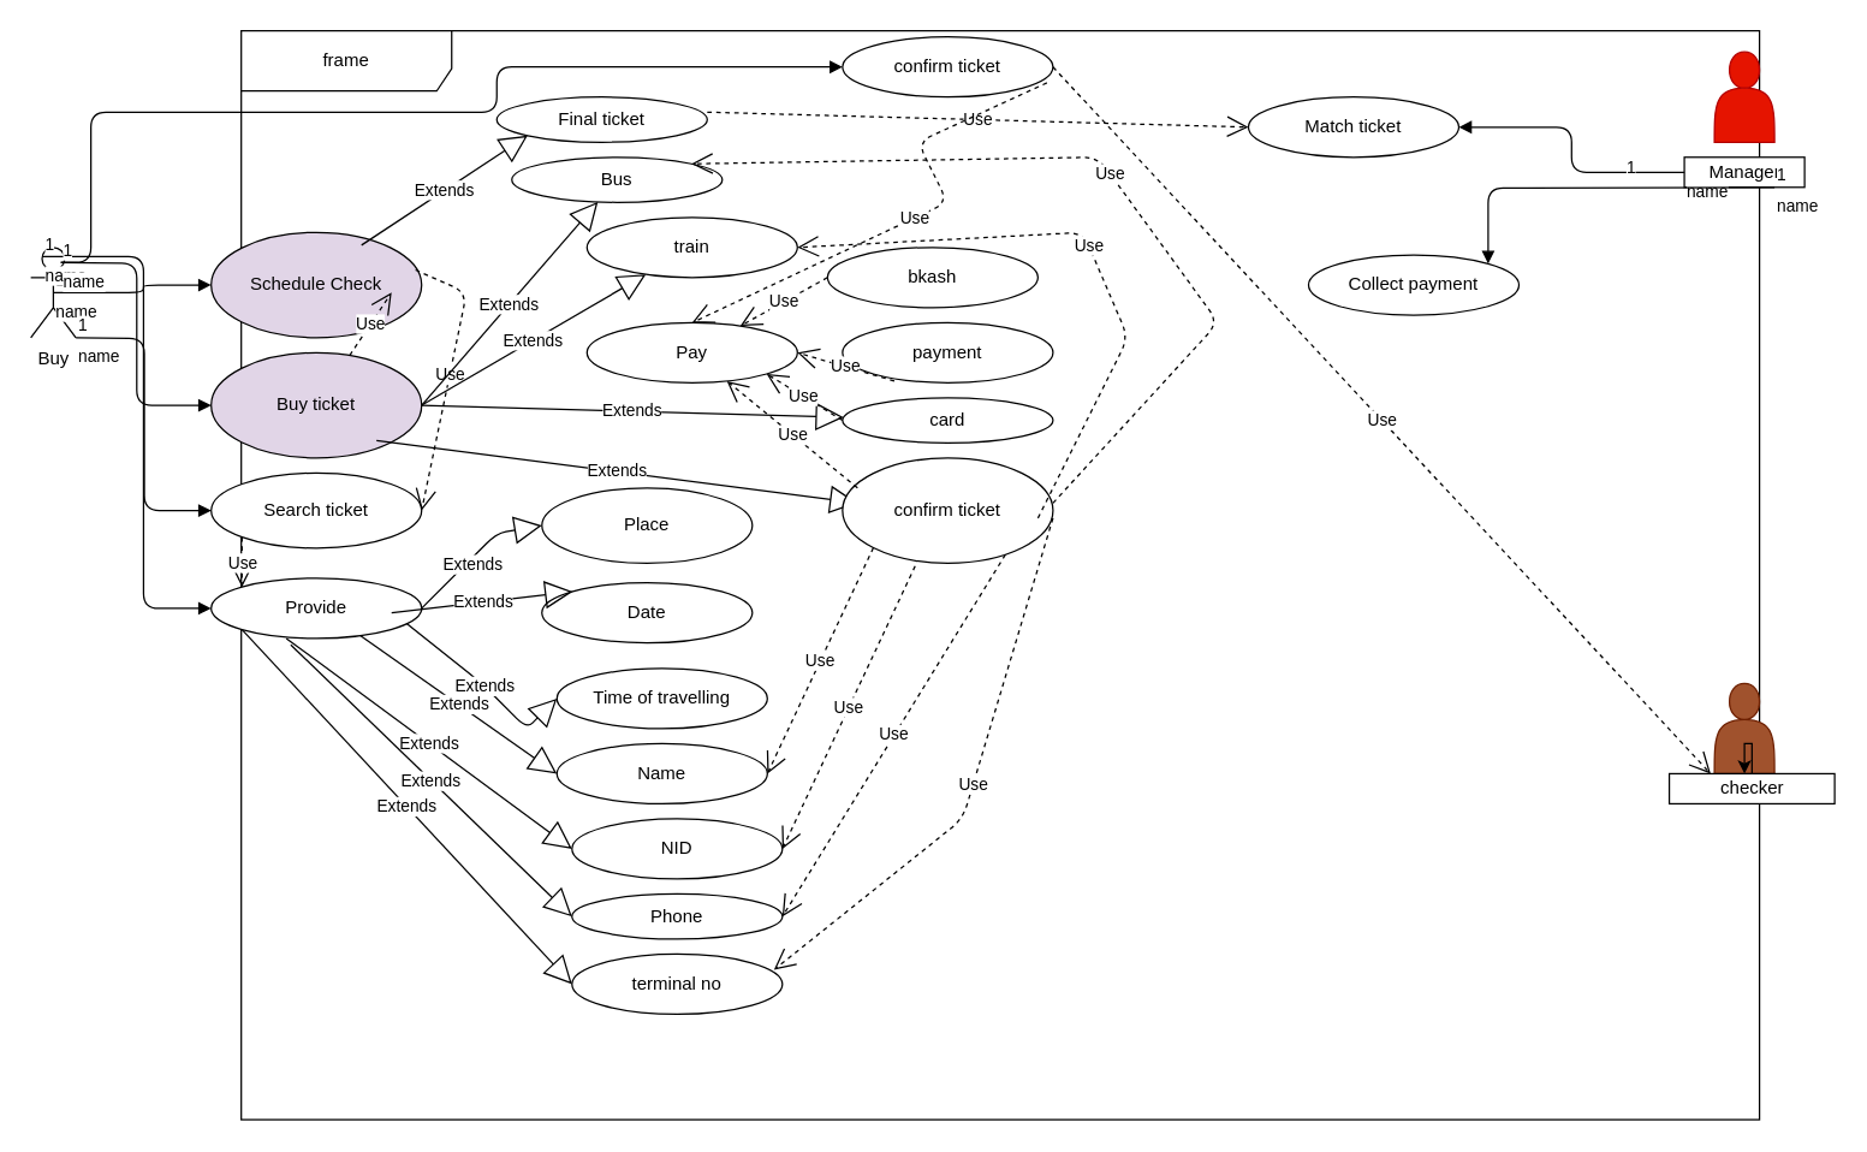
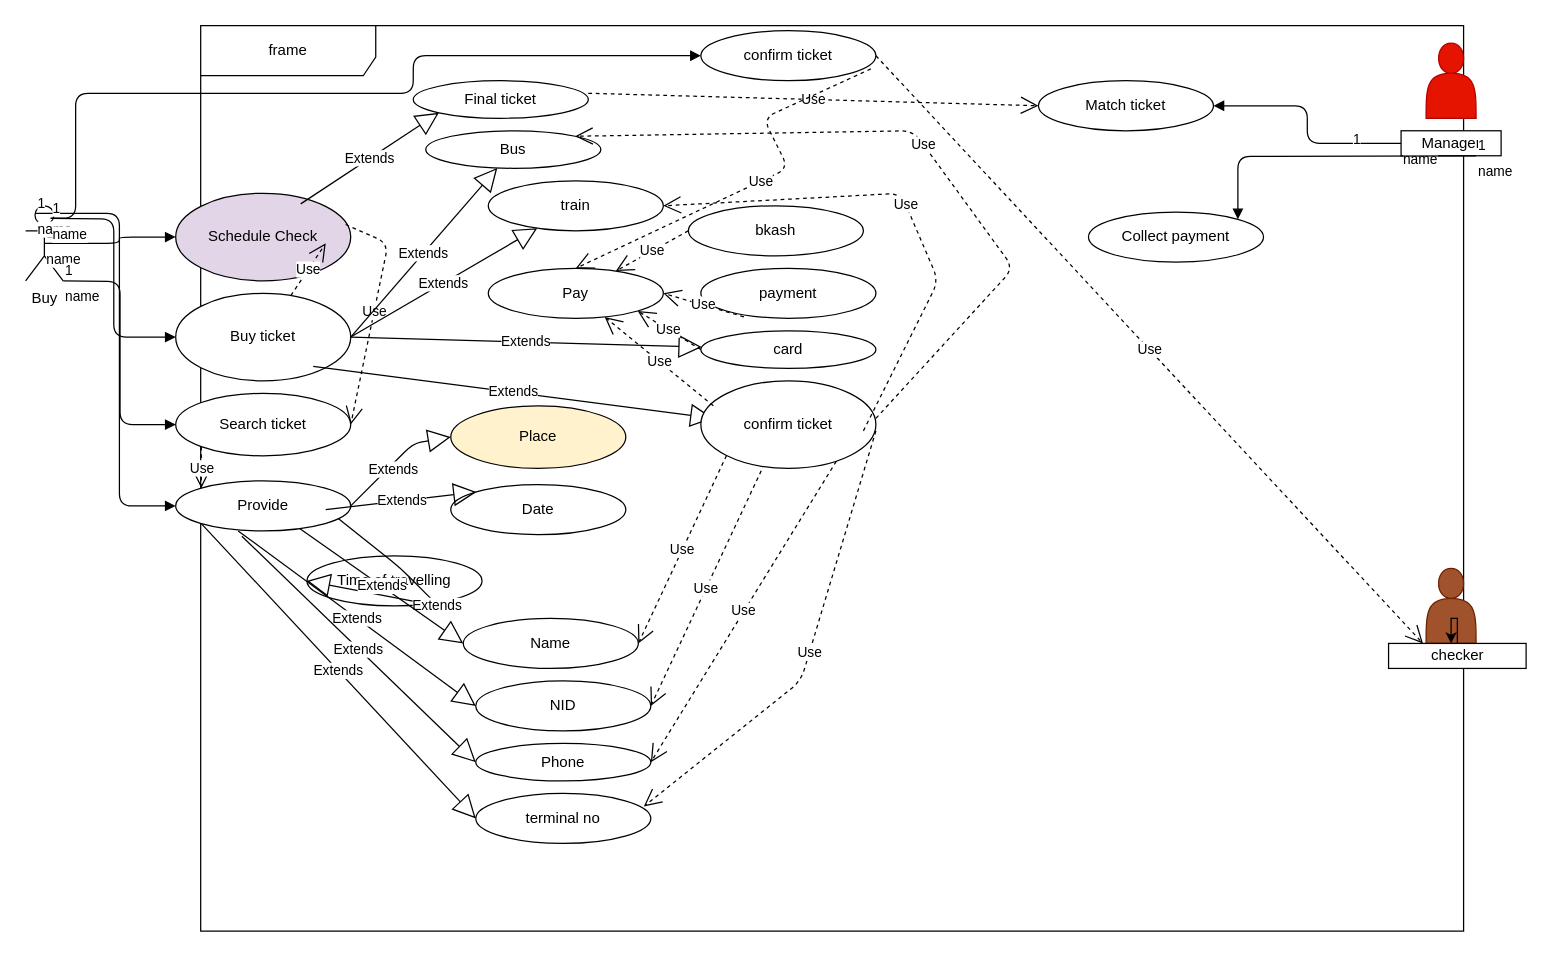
  <mxCell id="0" />
  <mxCell id="1" parent="0" />
  <mxCell id="2" value="Buy" style="shape=umlActor;verticalLabelPosition=bottom;verticalAlign=top;html=1;outlineConnect=0;" vertex="1" parent="1"><mxGeometry x="20" y="164" width="30" height="60" as="geometry" /></mxCell>
  <mxCell id="3" value="frame" style="shape=umlFrame;whiteSpace=wrap;html=1;width=140;height=40;" vertex="1" parent="1"><mxGeometry x="160" y="20" width="1010" height="724" as="geometry" /></mxCell>
  <mxCell id="4" value="Schedule Check" style="ellipse;whiteSpace=wrap;html=1;fillColor=#e1d5e7;" vertex="1" parent="1"><mxGeometry x="140" y="154" width="140" height="70" as="geometry" /></mxCell>
  <mxCell id="5" value="name" style="endArrow=block;endFill=1;html=1;edgeStyle=orthogonalEdgeStyle;align=left;verticalAlign=top;exitX=0.5;exitY=0.5;exitDx=0;exitDy=0;exitPerimeter=0;entryX=0;entryY=0.5;entryDx=0;entryDy=0;" edge="1" parent="1" source="2" target="4"><mxGeometry x="-1" relative="1" as="geometry"><mxPoint x="370" y="364" as="sourcePoint" /><mxPoint x="530" y="364" as="targetPoint" /></mxGeometry></mxCell>
  <mxCell id="6" value="1" style="edgeLabel;resizable=0;html=1;align=left;verticalAlign=bottom;" connectable="0" vertex="1" parent="5"><mxGeometry x="-1" relative="1" as="geometry" /></mxCell>
  <mxCell id="7" value="name" style="endArrow=block;endFill=1;html=1;edgeStyle=orthogonalEdgeStyle;align=left;verticalAlign=top;entryX=0;entryY=0.5;entryDx=0;entryDy=0;" edge="1" parent="1" target="9"><mxGeometry x="-1" relative="1" as="geometry"><mxPoint x="40" y="174" as="sourcePoint" /><mxPoint x="200" y="174" as="targetPoint" /></mxGeometry></mxCell>
  <mxCell id="8" value="1" style="edgeLabel;resizable=0;html=1;align=left;verticalAlign=bottom;" connectable="0" vertex="1" parent="7"><mxGeometry x="-1" relative="1" as="geometry" /></mxCell>
- <mxCell id="9" value="Buy ticket" style="ellipse;whiteSpace=wrap;html=1;fillColor=#e1d5e7;" vertex="1" parent="1"><mxGeometry x="140" y="234" width="140" height="70" as="geometry" /></mxCell>
+ <mxCell id="9" value="Buy ticket" style="ellipse;whiteSpace=wrap;html=1;" vertex="1" parent="1"><mxGeometry x="140" y="234" width="140" height="70" as="geometry" /></mxCell>
  <mxCell id="10" value="Search ticket" style="ellipse;whiteSpace=wrap;html=1;" vertex="1" parent="1"><mxGeometry x="140" y="314" width="140" height="50" as="geometry" /></mxCell>
  <mxCell id="11" value="name" style="endArrow=block;endFill=1;html=1;edgeStyle=orthogonalEdgeStyle;align=left;verticalAlign=top;entryX=0;entryY=0.5;entryDx=0;entryDy=0;" edge="1" parent="1" target="10"><mxGeometry x="-1" relative="1" as="geometry"><mxPoint x="50" y="224" as="sourcePoint" /><mxPoint x="210" y="224" as="targetPoint" /></mxGeometry></mxCell>
  <mxCell id="12" value="1" style="edgeLabel;resizable=0;html=1;align=left;verticalAlign=bottom;" connectable="0" vertex="1" parent="11"><mxGeometry x="-1" relative="1" as="geometry" /></mxCell>
  <mxCell id="13" value="Use" style="endArrow=open;endSize=12;dashed=1;html=1;" edge="1" parent="1" source="9"><mxGeometry width="160" relative="1" as="geometry"><mxPoint x="370" y="364" as="sourcePoint" /><mxPoint x="260" y="194" as="targetPoint" /></mxGeometry></mxCell>
  <mxCell id="14" value="Use" style="endArrow=open;endSize=12;dashed=1;html=1;exitX=0.971;exitY=0.357;exitDx=0;exitDy=0;exitPerimeter=0;entryX=1;entryY=0.5;entryDx=0;entryDy=0;" edge="1" parent="1" source="4" target="10"><mxGeometry width="160" relative="1" as="geometry"><mxPoint x="370" y="364" as="sourcePoint" /><mxPoint x="530" y="364" as="targetPoint" /><Array as="points"><mxPoint x="310" y="194" /></Array></mxGeometry></mxCell>
  <mxCell id="15" value="bkash" style="ellipse;whiteSpace=wrap;html=1;" vertex="1" parent="1"><mxGeometry x="550" y="164" width="140" height="40" as="geometry" /></mxCell>
  <mxCell id="16" value="Pay" style="ellipse;whiteSpace=wrap;html=1;" vertex="1" parent="1"><mxGeometry x="390" y="214" width="140" height="40" as="geometry" /></mxCell>
  <mxCell id="17" value="Provide" style="ellipse;whiteSpace=wrap;html=1;" vertex="1" parent="1"><mxGeometry x="140" y="384" width="140" height="40" as="geometry" /></mxCell>
  <mxCell id="18" value="Extends" style="endArrow=block;endSize=16;endFill=0;html=1;exitX=1;exitY=0.5;exitDx=0;exitDy=0;" edge="1" parent="1" source="9" target="19"><mxGeometry width="160" relative="1" as="geometry"><mxPoint x="370" y="364" as="sourcePoint" /><mxPoint x="410" y="274" as="targetPoint" /></mxGeometry></mxCell>
  <mxCell id="19" value="Bus" style="ellipse;whiteSpace=wrap;html=1;" vertex="1" parent="1"><mxGeometry x="340" y="104" width="140" height="30" as="geometry" /></mxCell>
  <mxCell id="20" value="Extends" style="endArrow=block;endSize=16;endFill=0;html=1;exitX=1;exitY=0.5;exitDx=0;exitDy=0;" edge="1" parent="1" source="9" target="21"><mxGeometry width="160" relative="1" as="geometry"><mxPoint x="370" y="364" as="sourcePoint" /><mxPoint x="410" y="294" as="targetPoint" /></mxGeometry></mxCell>
  <mxCell id="21" value="train" style="ellipse;whiteSpace=wrap;html=1;" vertex="1" parent="1"><mxGeometry x="390" y="144" width="140" height="40" as="geometry" /></mxCell>
  <mxCell id="22" value="name" style="endArrow=block;endFill=1;html=1;edgeStyle=orthogonalEdgeStyle;align=left;verticalAlign=top;exitX=0.25;exitY=0.1;exitDx=0;exitDy=0;exitPerimeter=0;entryX=0;entryY=0.5;entryDx=0;entryDy=0;" edge="1" parent="1" source="2" target="17"><mxGeometry x="-1" relative="1" as="geometry"><mxPoint x="370" y="364" as="sourcePoint" /><mxPoint x="530" y="364" as="targetPoint" /></mxGeometry></mxCell>
  <mxCell id="23" value="1" style="edgeLabel;resizable=0;html=1;align=left;verticalAlign=bottom;" connectable="0" vertex="1" parent="22"><mxGeometry x="-1" relative="1" as="geometry" /></mxCell>
- <mxCell id="24" value="Place" style="ellipse;whiteSpace=wrap;html=1;" vertex="1" parent="1"><mxGeometry x="360" y="324" width="140" height="50" as="geometry" /></mxCell>
+ <mxCell id="24" value="Place" style="ellipse;whiteSpace=wrap;html=1;fillColor=#fff2cc;" vertex="1" parent="1"><mxGeometry x="360" y="324" width="140" height="50" as="geometry" /></mxCell>
  <mxCell id="25" value="Date" style="ellipse;whiteSpace=wrap;html=1;" vertex="1" parent="1"><mxGeometry x="360" y="387" width="140" height="40" as="geometry" /></mxCell>
- <mxCell id="26" value="Time of travelling" style="ellipse;whiteSpace=wrap;html=1;" vertex="1" parent="1"><mxGeometry x="370" y="444" width="140" height="40" as="geometry" /></mxCell>
+ <mxCell id="26" value="Time of travelling" style="ellipse;whiteSpace=wrap;html=1;" vertex="1" parent="1"><mxGeometry x="245" y="444" width="140" height="40" as="geometry" /></mxCell>
  <mxCell id="27" value="Use" style="endArrow=open;endSize=12;dashed=1;html=1;entryX=0;entryY=0;entryDx=0;entryDy=0;exitX=0;exitY=1;exitDx=0;exitDy=0;" edge="1" parent="1" source="10" target="17"><mxGeometry width="160" relative="1" as="geometry"><mxPoint x="370" y="364" as="sourcePoint" /><mxPoint x="530" y="364" as="targetPoint" /></mxGeometry></mxCell>
  <mxCell id="28" value="Extends" style="endArrow=block;endSize=16;endFill=0;html=1;entryX=0;entryY=0.5;entryDx=0;entryDy=0;" edge="1" parent="1" target="26"><mxGeometry width="160" relative="1" as="geometry"><mxPoint x="270" y="414" as="sourcePoint" /><mxPoint x="530" y="364" as="targetPoint" /><Array as="points"><mxPoint x="320" y="454" /><mxPoint x="350" y="484" /></Array></mxGeometry></mxCell>
  <mxCell id="29" value="Extends" style="endArrow=block;endSize=16;endFill=0;html=1;entryX=0;entryY=0;entryDx=0;entryDy=0;" edge="1" parent="1" target="25"><mxGeometry width="160" relative="1" as="geometry"><mxPoint x="260" y="407" as="sourcePoint" /><mxPoint x="420" y="407" as="targetPoint" /></mxGeometry></mxCell>
  <mxCell id="30" value="Extends" style="endArrow=block;endSize=16;endFill=0;html=1;exitX=1;exitY=0.5;exitDx=0;exitDy=0;entryX=0;entryY=0.5;entryDx=0;entryDy=0;" edge="1" parent="1" source="17" target="24"><mxGeometry x="-0.137" y="-4" width="160" relative="1" as="geometry"><mxPoint x="370" y="364" as="sourcePoint" /><mxPoint x="530" y="364" as="targetPoint" /><Array as="points"><mxPoint x="330" y="354" /></Array><mxPoint y="-1" as="offset" /></mxGeometry></mxCell>
  <mxCell id="31" value="Extends" style="endArrow=block;endSize=16;endFill=0;html=1;exitX=1;exitY=0.5;exitDx=0;exitDy=0;" edge="1" parent="1" source="9" target="33"><mxGeometry width="160" relative="1" as="geometry"><mxPoint x="370" y="364" as="sourcePoint" /><mxPoint x="530" y="364" as="targetPoint" /></mxGeometry></mxCell>
  <mxCell id="32" value="payment" style="ellipse;whiteSpace=wrap;html=1;" vertex="1" parent="1"><mxGeometry x="560" y="214" width="140" height="40" as="geometry" /></mxCell>
  <mxCell id="33" value="card" style="ellipse;whiteSpace=wrap;html=1;" vertex="1" parent="1"><mxGeometry x="560" y="264" width="140" height="30" as="geometry" /></mxCell>
  <mxCell id="34" value="Use" style="endArrow=open;endSize=12;dashed=1;html=1;exitX=0;exitY=0.5;exitDx=0;exitDy=0;" edge="1" parent="1" source="15" target="16"><mxGeometry width="160" relative="1" as="geometry"><mxPoint x="370" y="364" as="sourcePoint" /><mxPoint x="530" y="364" as="targetPoint" /></mxGeometry></mxCell>
  <mxCell id="35" value="Use" style="endArrow=open;endSize=12;dashed=1;html=1;exitX=0.246;exitY=0.971;exitDx=0;exitDy=0;exitPerimeter=0;entryX=1;entryY=0.5;entryDx=0;entryDy=0;" edge="1" parent="1" source="32" target="16"><mxGeometry width="160" relative="1" as="geometry"><mxPoint x="370" y="364" as="sourcePoint" /><mxPoint x="530" y="364" as="targetPoint" /></mxGeometry></mxCell>
  <mxCell id="36" value="Use" style="endArrow=open;endSize=12;dashed=1;html=1;entryX=1;entryY=1;entryDx=0;entryDy=0;exitX=0;exitY=0.5;exitDx=0;exitDy=0;" edge="1" parent="1" source="33" target="16"><mxGeometry width="160" relative="1" as="geometry"><mxPoint x="370" y="364" as="sourcePoint" /><mxPoint x="530" y="364" as="targetPoint" /></mxGeometry></mxCell>
  <mxCell id="37" value="Name" style="ellipse;whiteSpace=wrap;html=1;" vertex="1" parent="1"><mxGeometry x="370" y="494" width="140" height="40" as="geometry" /></mxCell>
  <mxCell id="38" value="NID" style="ellipse;whiteSpace=wrap;html=1;" vertex="1" parent="1"><mxGeometry x="380" y="544" width="140" height="40" as="geometry" /></mxCell>
  <mxCell id="39" value="Phone" style="ellipse;whiteSpace=wrap;html=1;" vertex="1" parent="1"><mxGeometry x="380" y="594" width="140" height="30" as="geometry" /></mxCell>
  <mxCell id="40" value="terminal no" style="ellipse;whiteSpace=wrap;html=1;" vertex="1" parent="1"><mxGeometry x="380" y="634" width="140" height="40" as="geometry" /></mxCell>
  <mxCell id="41" value="Extends" style="endArrow=block;endSize=16;endFill=0;html=1;exitX=0.708;exitY=0.952;exitDx=0;exitDy=0;exitPerimeter=0;entryX=0;entryY=0.5;entryDx=0;entryDy=0;" edge="1" parent="1" source="17" target="37"><mxGeometry width="160" relative="1" as="geometry"><mxPoint x="370" y="524" as="sourcePoint" /><mxPoint x="530" y="524" as="targetPoint" /></mxGeometry></mxCell>
  <mxCell id="42" value="Extends" style="endArrow=block;endSize=16;endFill=0;html=1;entryX=0;entryY=0.5;entryDx=0;entryDy=0;" edge="1" parent="1" target="38"><mxGeometry width="160" relative="1" as="geometry"><mxPoint x="190" y="424" as="sourcePoint" /><mxPoint x="350" y="424" as="targetPoint" /></mxGeometry></mxCell>
  <mxCell id="43" value="Extends" style="endArrow=block;endSize=16;endFill=0;html=1;exitX=0.378;exitY=1.106;exitDx=0;exitDy=0;exitPerimeter=0;entryX=0;entryY=0.5;entryDx=0;entryDy=0;" edge="1" parent="1" source="17" target="39"><mxGeometry width="160" relative="1" as="geometry"><mxPoint x="370" y="524" as="sourcePoint" /><mxPoint x="530" y="524" as="targetPoint" /></mxGeometry></mxCell>
  <mxCell id="44" value="Extends" style="endArrow=block;endSize=16;endFill=0;html=1;entryX=0;entryY=0.5;entryDx=0;entryDy=0;exitX=0;exitY=1;exitDx=0;exitDy=0;" edge="1" parent="1" source="17" target="40"><mxGeometry width="160" relative="1" as="geometry"><mxPoint x="190" y="434" as="sourcePoint" /><mxPoint x="530" y="524" as="targetPoint" /></mxGeometry></mxCell>
  <mxCell id="45" value="Extends" style="endArrow=block;endSize=16;endFill=0;html=1;" edge="1" parent="1"><mxGeometry width="160" relative="1" as="geometry"><mxPoint x="250" y="292.46" as="sourcePoint" /><mxPoint x="570" y="334" as="targetPoint" /></mxGeometry></mxCell>
  <mxCell id="46" value="confirm ticket" style="ellipse;whiteSpace=wrap;html=1;" vertex="1" parent="1"><mxGeometry x="560" y="304" width="140" height="70" as="geometry" /></mxCell>
  <mxCell id="47" value="Use" style="endArrow=open;endSize=12;dashed=1;html=1;exitX=0;exitY=1;exitDx=0;exitDy=0;entryX=1;entryY=0.5;entryDx=0;entryDy=0;" edge="1" parent="1" source="46" target="37"><mxGeometry width="160" relative="1" as="geometry"><mxPoint x="270" y="394" as="sourcePoint" /><mxPoint x="430" y="394" as="targetPoint" /></mxGeometry></mxCell>
  <mxCell id="48" value="Use" style="endArrow=open;endSize=12;dashed=1;html=1;exitX=0.345;exitY=1.027;exitDx=0;exitDy=0;exitPerimeter=0;entryX=1;entryY=0.5;entryDx=0;entryDy=0;" edge="1" parent="1" source="46" target="38"><mxGeometry width="160" relative="1" as="geometry"><mxPoint x="270" y="394" as="sourcePoint" /><mxPoint x="430" y="394" as="targetPoint" /></mxGeometry></mxCell>
  <mxCell id="49" value="Use" style="endArrow=open;endSize=12;dashed=1;html=1;exitX=0.774;exitY=0.918;exitDx=0;exitDy=0;exitPerimeter=0;entryX=1;entryY=0.5;entryDx=0;entryDy=0;" edge="1" parent="1" source="46" target="39"><mxGeometry width="160" relative="1" as="geometry"><mxPoint x="270" y="394" as="sourcePoint" /><mxPoint x="430" y="394" as="targetPoint" /></mxGeometry></mxCell>
  <mxCell id="50" value="Use" style="endArrow=open;endSize=12;dashed=1;html=1;entryX=0.96;entryY=0.26;entryDx=0;entryDy=0;entryPerimeter=0;" edge="1" parent="1" target="40"><mxGeometry width="160" relative="1" as="geometry"><mxPoint x="700" y="344" as="sourcePoint" /><mxPoint x="860" y="344" as="targetPoint" /><Array as="points"><mxPoint x="640" y="544" /></Array></mxGeometry></mxCell>
  <mxCell id="51" value="Use" style="endArrow=open;endSize=12;dashed=1;html=1;entryX=1;entryY=0;entryDx=0;entryDy=0;" edge="1" parent="1" target="19"><mxGeometry width="160" relative="1" as="geometry"><mxPoint x="700" y="334" as="sourcePoint" /><mxPoint x="860" y="334" as="targetPoint" /><Array as="points"><mxPoint x="810" y="214" /><mxPoint x="730" y="104" /></Array></mxGeometry></mxCell>
  <mxCell id="52" value="Use" style="endArrow=open;endSize=12;dashed=1;html=1;entryX=1;entryY=0.5;entryDx=0;entryDy=0;" edge="1" parent="1" target="21"><mxGeometry width="160" relative="1" as="geometry"><mxPoint x="690" y="344" as="sourcePoint" /><mxPoint x="850" y="344" as="targetPoint" /><Array as="points"><mxPoint x="750" y="224" /><mxPoint x="720" y="154" /></Array></mxGeometry></mxCell>
  <mxCell id="53" value="" style="shape=actor;whiteSpace=wrap;html=1;fillColor=#e51400;strokeColor=#B20000;fontColor=#ffffff;" vertex="1" parent="1"><mxGeometry x="1140" y="34" width="40" height="60" as="geometry" /></mxCell>
  <mxCell id="54" value="Use" style="endArrow=open;endSize=12;dashed=1;html=1;" edge="1" parent="1" target="16"><mxGeometry width="160" relative="1" as="geometry"><mxPoint x="570" y="324" as="sourcePoint" /><mxPoint x="730" y="324" as="targetPoint" /></mxGeometry></mxCell>
  <mxCell id="55" value="Manager" style="html=1;" vertex="1" parent="1"><mxGeometry x="1120" y="104" width="80" height="20" as="geometry" /></mxCell>
  <mxCell id="56" value="Collect payment" style="ellipse;whiteSpace=wrap;html=1;" vertex="1" parent="1"><mxGeometry x="870" y="169" width="140" height="40" as="geometry" /></mxCell>
  <mxCell id="57" value="Match ticket" style="ellipse;whiteSpace=wrap;html=1;" vertex="1" parent="1"><mxGeometry x="830" y="64" width="140" height="40" as="geometry" /></mxCell>
  <mxCell id="58" value="Final ticket" style="ellipse;whiteSpace=wrap;html=1;" vertex="1" parent="1"><mxGeometry x="330" y="64" width="140" height="30" as="geometry" /></mxCell>
  <mxCell id="59" value="Extends" style="endArrow=block;endSize=16;endFill=0;html=1;entryX=0;entryY=1;entryDx=0;entryDy=0;" edge="1" parent="1" target="58"><mxGeometry width="160" relative="1" as="geometry"><mxPoint x="240" y="162.46" as="sourcePoint" /><mxPoint x="400" y="162.46" as="targetPoint" /></mxGeometry></mxCell>
  <mxCell id="60" value="Use" style="endArrow=open;endSize=12;dashed=1;html=1;entryX=0;entryY=0.5;entryDx=0;entryDy=0;" edge="1" parent="1" target="57"><mxGeometry width="160" relative="1" as="geometry"><mxPoint x="470" y="74" as="sourcePoint" /><mxPoint x="630" y="74" as="targetPoint" /></mxGeometry></mxCell>
  <mxCell id="61" value="name" style="endArrow=block;endFill=1;html=1;edgeStyle=orthogonalEdgeStyle;align=left;verticalAlign=top;entryX=1;entryY=0.5;entryDx=0;entryDy=0;exitX=0;exitY=0.5;exitDx=0;exitDy=0;" edge="1" parent="1" source="55" target="57"><mxGeometry x="-1" relative="1" as="geometry"><mxPoint x="1220" y="129" as="sourcePoint" /><mxPoint x="1380" y="129" as="targetPoint" /></mxGeometry></mxCell>
  <mxCell id="62" value="1" style="edgeLabel;resizable=0;html=1;align=left;verticalAlign=bottom;" connectable="0" vertex="1" parent="61"><mxGeometry x="-1" relative="1" as="geometry"><mxPoint x="-40" y="5" as="offset" /></mxGeometry></mxCell>
  <mxCell id="63" value="name" style="endArrow=block;endFill=1;html=1;edgeStyle=orthogonalEdgeStyle;align=left;verticalAlign=top;entryX=1;entryY=0;entryDx=0;entryDy=0;" edge="1" parent="1" target="56"><mxGeometry x="-1" relative="1" as="geometry"><mxPoint x="1180" y="124" as="sourcePoint" /><mxPoint x="1110" y="234" as="targetPoint" /></mxGeometry></mxCell>
  <mxCell id="64" value="1" style="edgeLabel;resizable=0;html=1;align=left;verticalAlign=bottom;" connectable="0" vertex="1" parent="63"><mxGeometry x="-1" relative="1" as="geometry" /></mxCell>
  <mxCell id="65" value="confirm ticket" style="ellipse;whiteSpace=wrap;html=1;" vertex="1" parent="1"><mxGeometry x="560" y="24" width="140" height="40" as="geometry" /></mxCell>
  <mxCell id="66" value="name" style="endArrow=block;endFill=1;html=1;edgeStyle=orthogonalEdgeStyle;align=left;verticalAlign=top;entryX=0;entryY=0.5;entryDx=0;entryDy=0;" edge="1" parent="1" target="65"><mxGeometry x="-1" relative="1" as="geometry"><mxPoint x="40" y="173.92" as="sourcePoint" /><mxPoint x="330" y="13.92" as="targetPoint" /><Array as="points"><mxPoint x="60" y="174" /><mxPoint x="60" y="74" /><mxPoint x="330" y="74" /><mxPoint x="330" y="44" /></Array></mxGeometry></mxCell>
  <mxCell id="67" value="1" style="edgeLabel;resizable=0;html=1;align=left;verticalAlign=bottom;" connectable="0" vertex="1" parent="66"><mxGeometry x="-1" relative="1" as="geometry" /></mxCell>
  <mxCell id="68" value="Use" style="endArrow=open;endSize=12;dashed=1;html=1;exitX=0.971;exitY=0.763;exitDx=0;exitDy=0;exitPerimeter=0;entryX=0.5;entryY=0;entryDx=0;entryDy=0;" edge="1" parent="1" source="65" target="16"><mxGeometry width="160" relative="1" as="geometry"><mxPoint x="610" y="-36" as="sourcePoint" /><mxPoint x="770" y="-36" as="targetPoint" /><Array as="points"><mxPoint x="610" y="94" /><mxPoint x="630" y="134" /></Array></mxGeometry></mxCell>
  <mxCell id="69" value="" style="shape=actor;whiteSpace=wrap;html=1;fillColor=#a0522d;strokeColor=#6D1F00;fontColor=#ffffff;" vertex="1" parent="1"><mxGeometry x="1140" y="454" width="40" height="60" as="geometry" /></mxCell>
  <mxCell id="70" value="" style="edgeStyle=orthogonalEdgeStyle;rounded=0;orthogonalLoop=1;jettySize=auto;html=1;" edge="1" parent="1" source="71" target="69"><mxGeometry relative="1" as="geometry" /></mxCell>
  <mxCell id="71" value="checker" style="html=1;" vertex="1" parent="1"><mxGeometry x="1110" y="514" width="110" height="20" as="geometry" /></mxCell>
  <mxCell id="72" value="Use" style="endArrow=open;endSize=12;dashed=1;html=1;exitX=1;exitY=0.5;exitDx=0;exitDy=0;entryX=0.25;entryY=0;entryDx=0;entryDy=0;" edge="1" parent="1" source="65" target="71"><mxGeometry width="160" relative="1" as="geometry"><mxPoint x="870" y="384" as="sourcePoint" /><mxPoint x="1030" y="384" as="targetPoint" /></mxGeometry></mxCell>
